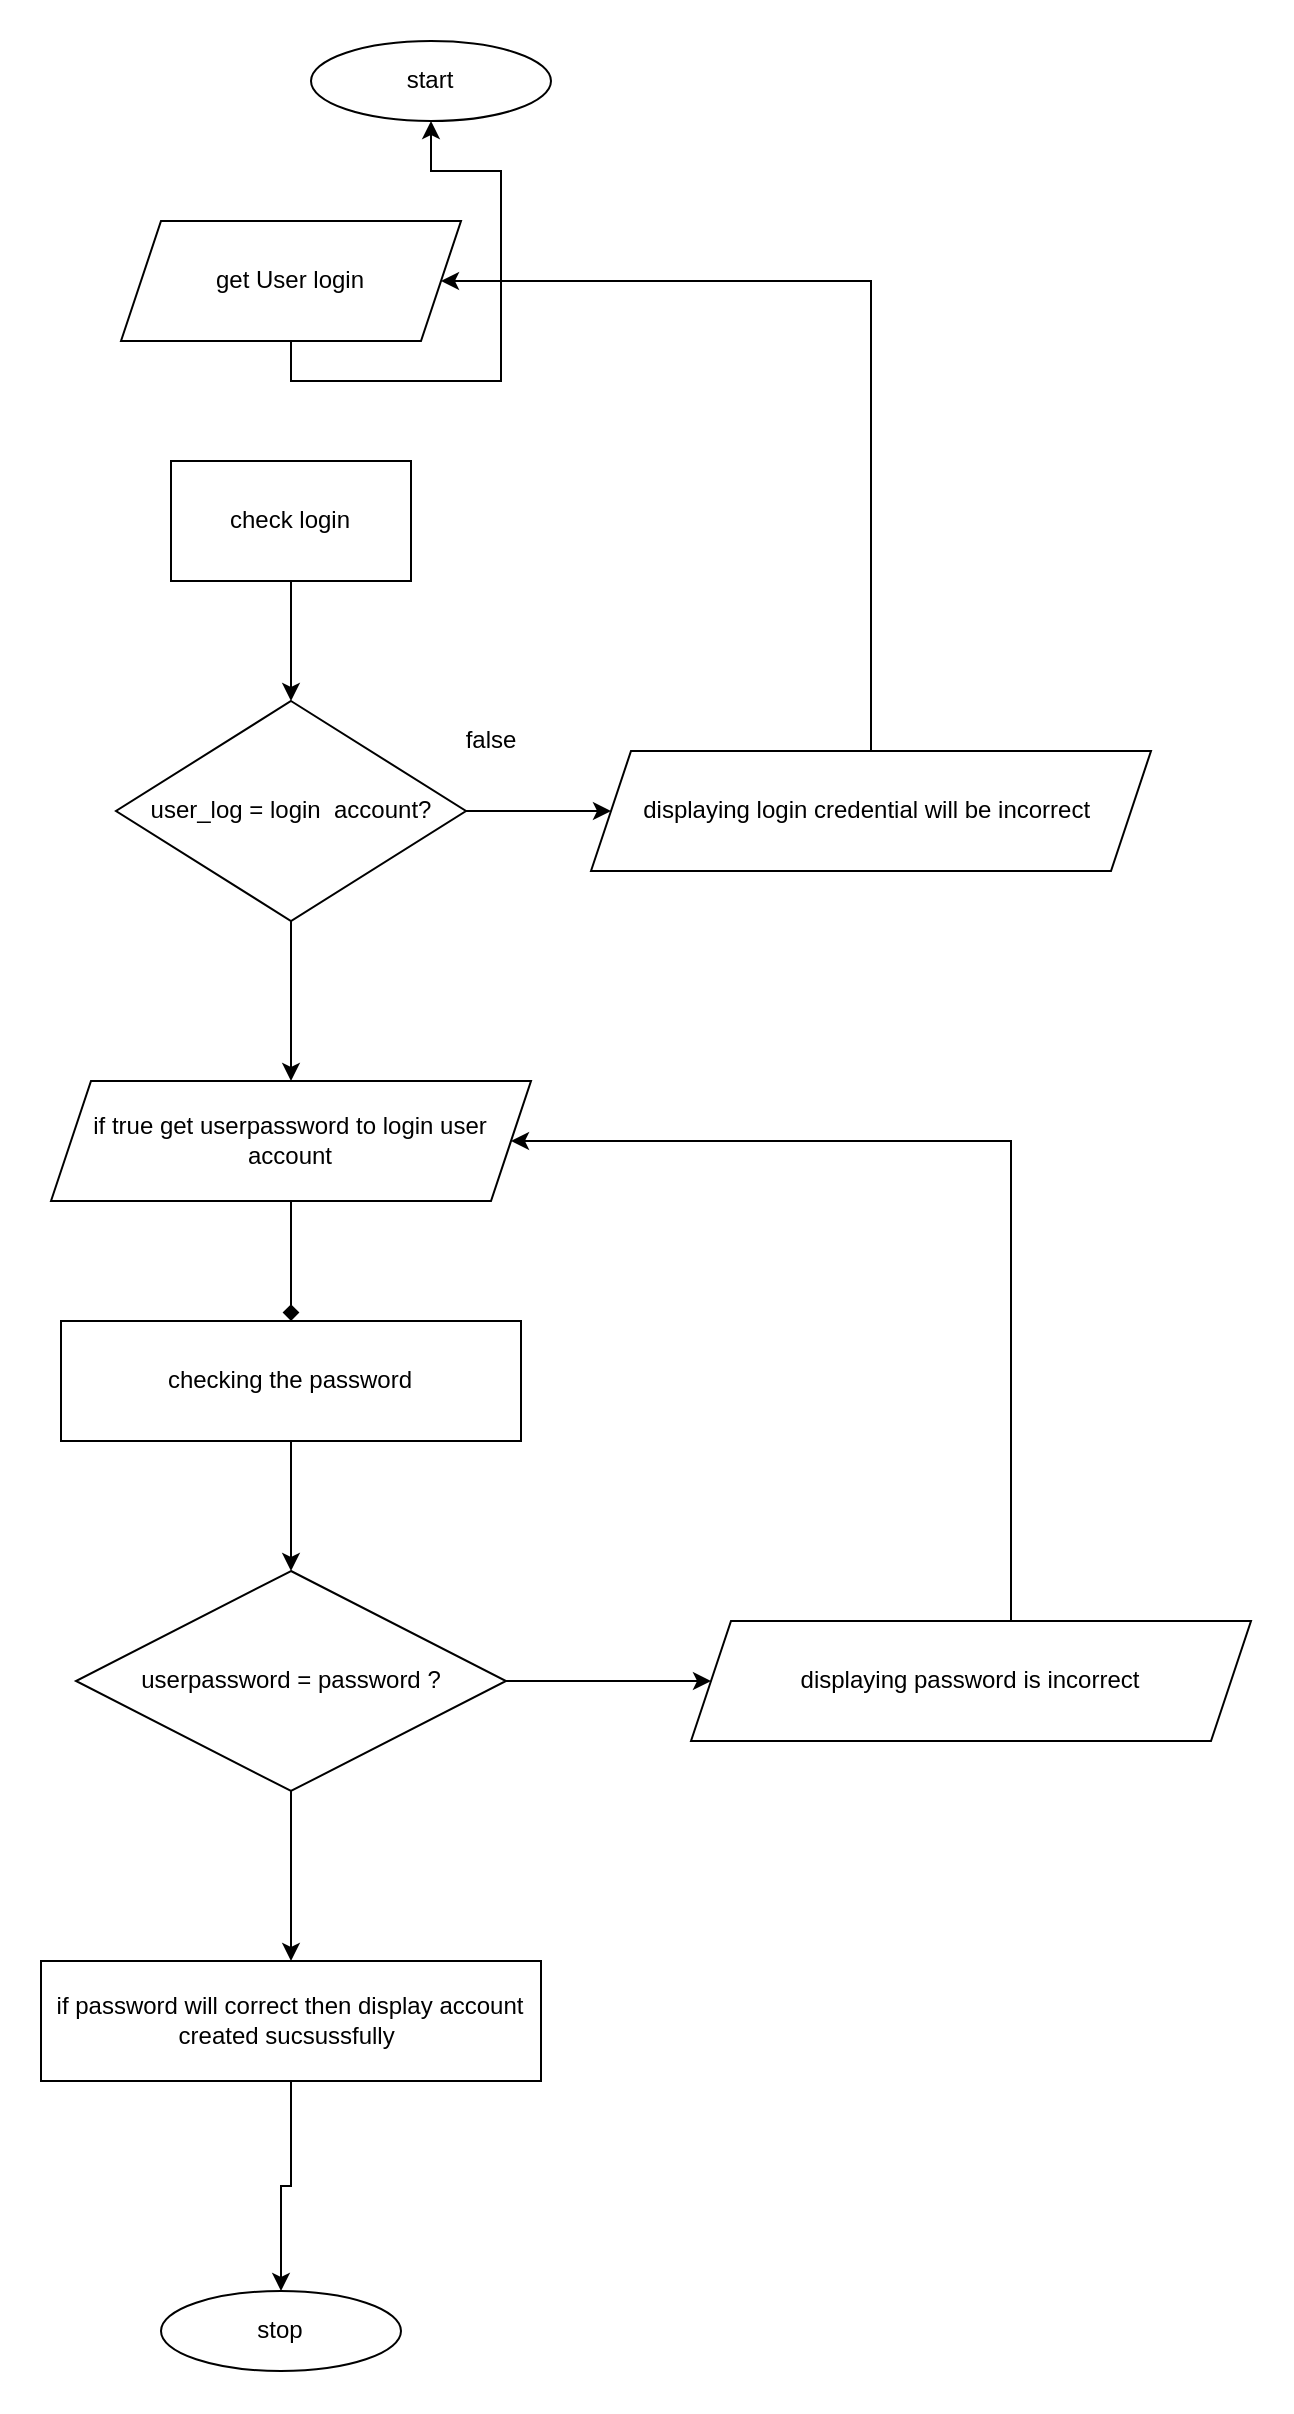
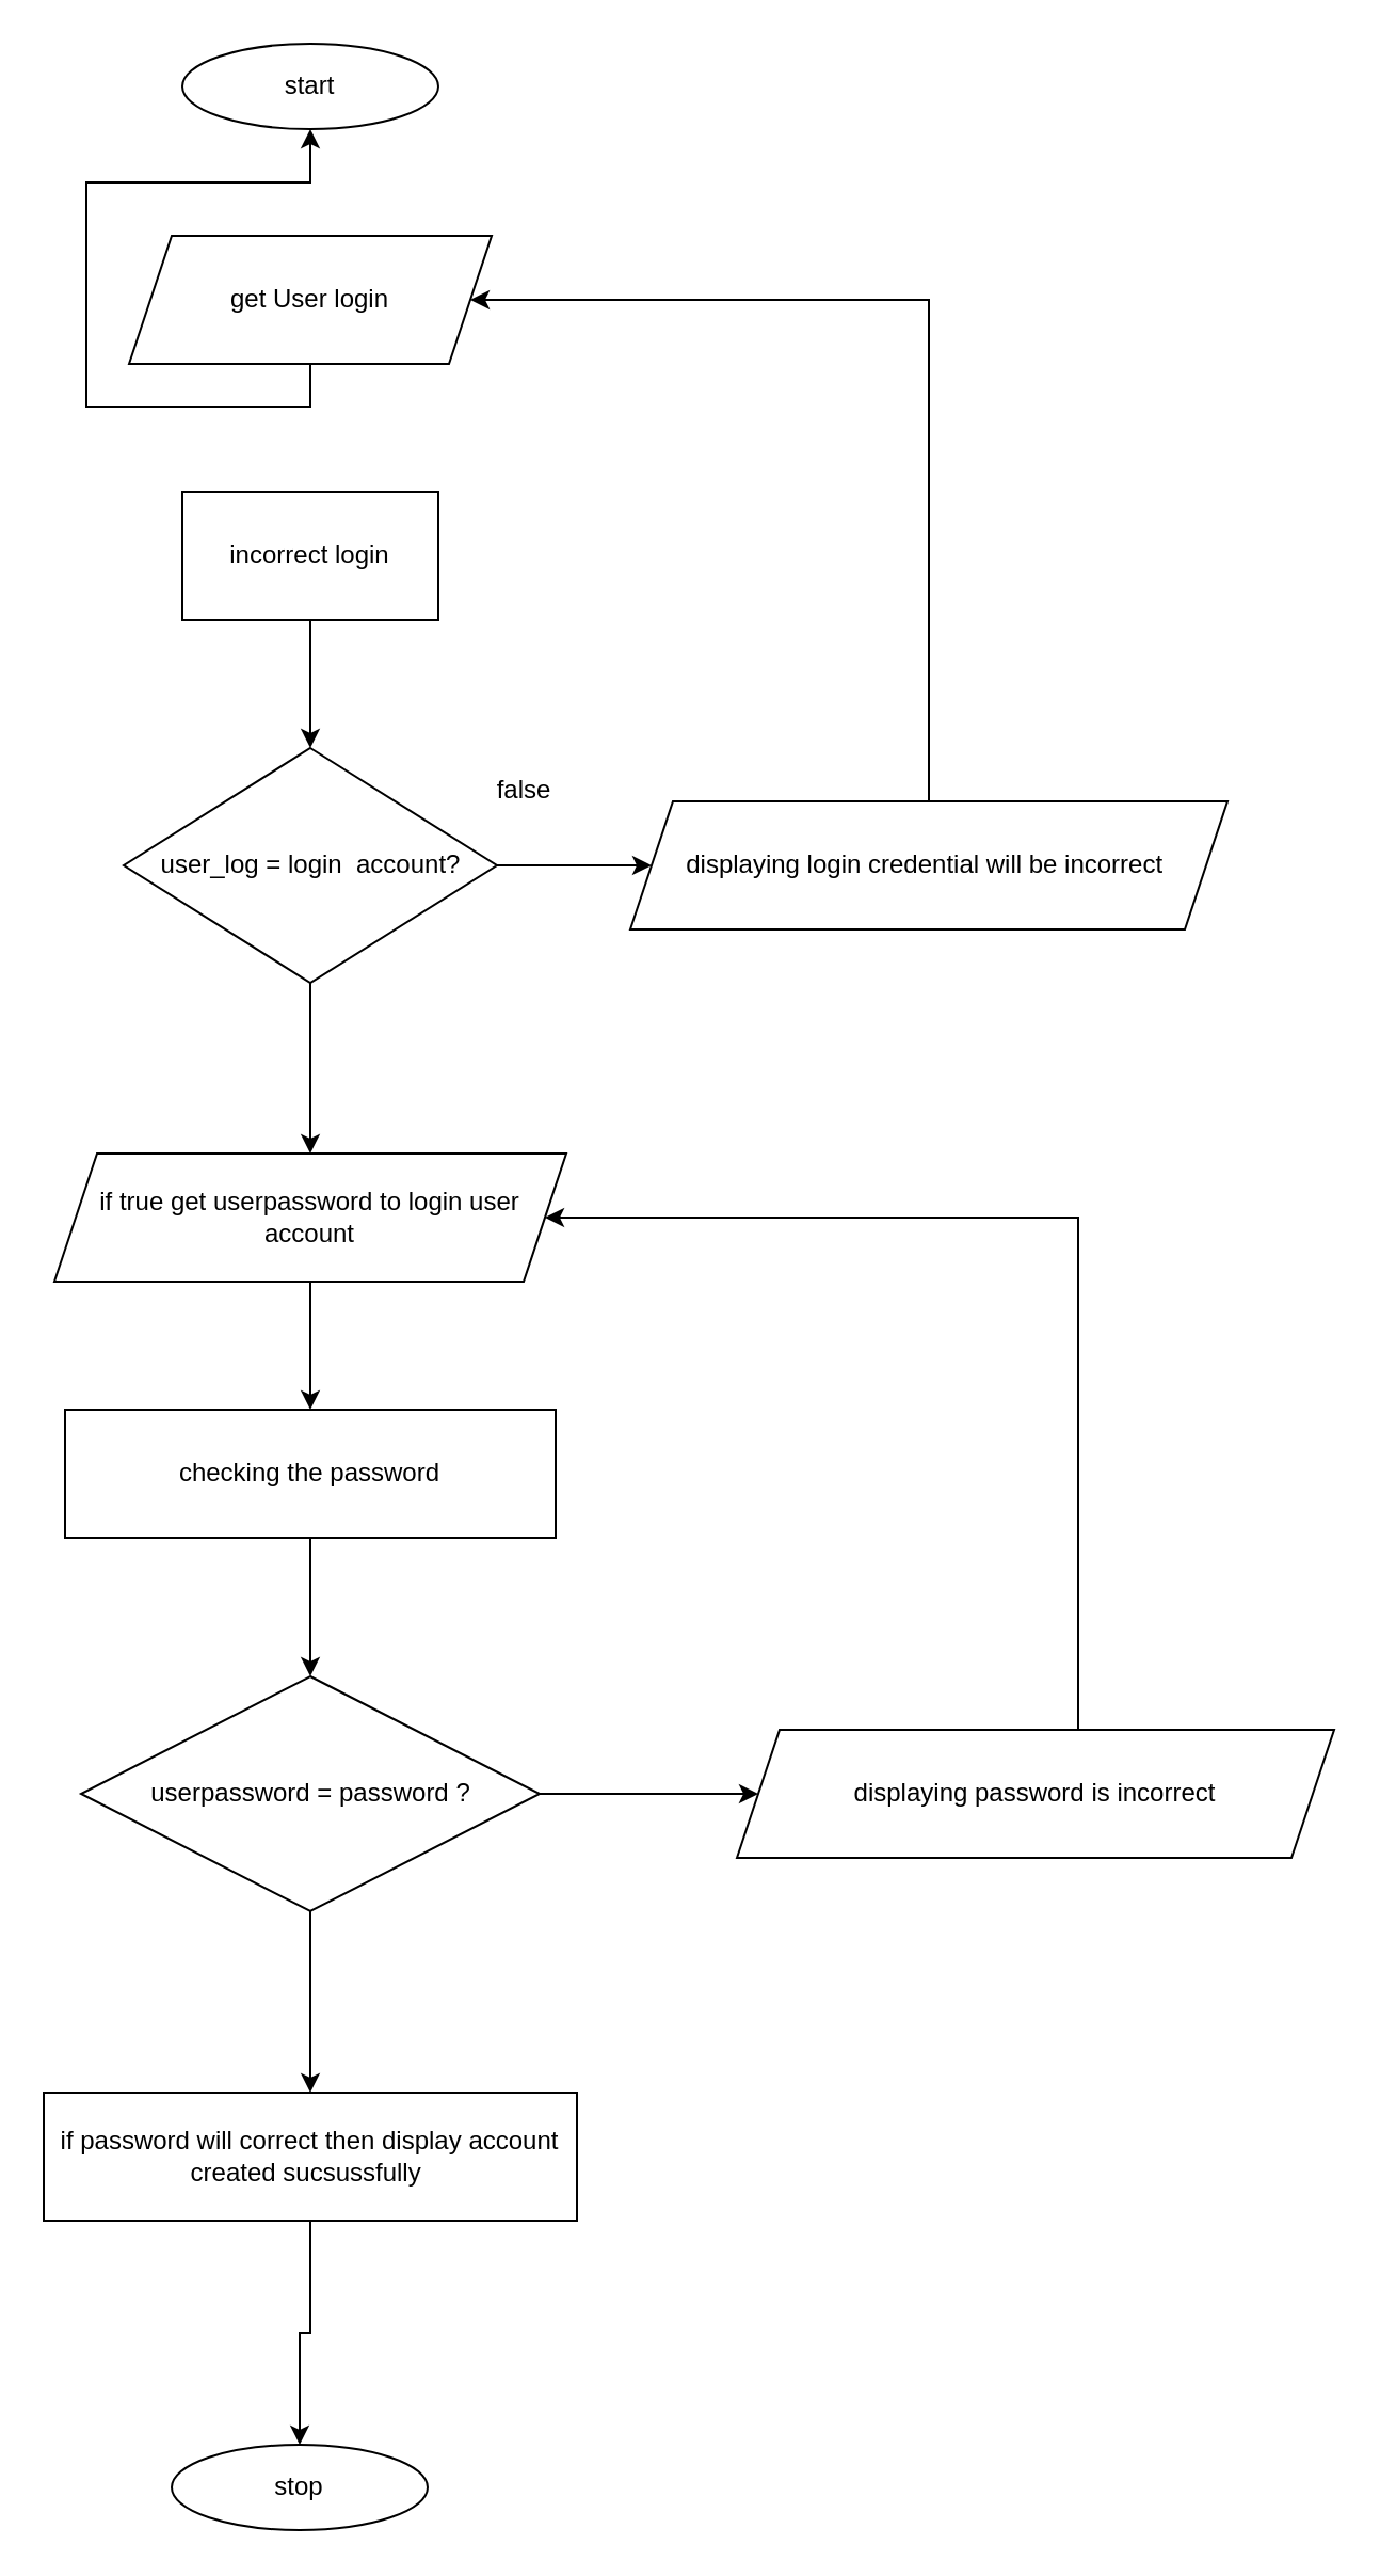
  <mxCell id="0" />
  <mxCell id="1" parent="0" />
- <mxCell id="2" value="start" style="ellipse;whiteSpace=wrap;html=1;" vertex="1" parent="1"><mxGeometry x="155" y="20" width="120" height="40" as="geometry" /></mxCell>
+ <mxCell id="2" value="start" style="ellipse;whiteSpace=wrap;html=1;" vertex="1" parent="1"><mxGeometry x="85" y="20" width="120" height="40" as="geometry" /></mxCell>
  <mxCell id="3" style="edgeStyle=orthogonalEdgeStyle;rounded=0;orthogonalLoop=1;jettySize=auto;html=1;entryX=0;entryY=0.5;entryDx=0;entryDy=0;" edge="1" parent="1" source="5" target="11"><mxGeometry relative="1" as="geometry" /></mxCell>
  <mxCell id="4" style="edgeStyle=orthogonalEdgeStyle;rounded=0;orthogonalLoop=1;jettySize=auto;html=1;exitX=0.5;exitY=1;exitDx=0;exitDy=0;" edge="1" parent="1" source="5" target="14"><mxGeometry relative="1" as="geometry" /></mxCell>
  <mxCell id="5" value="user_log = login&amp;nbsp; account?" style="rhombus;whiteSpace=wrap;html=1;" vertex="1" parent="1"><mxGeometry x="57.5" y="350" width="175" height="110" as="geometry" /></mxCell>
  <mxCell id="6" style="edgeStyle=orthogonalEdgeStyle;rounded=0;orthogonalLoop=1;jettySize=auto;html=1;exitX=0.5;exitY=1;exitDx=0;exitDy=0;" edge="1" parent="1" source="7" target="2"><mxGeometry relative="1" as="geometry" /></mxCell>
  <mxCell id="7" value="get User login" style="shape=parallelogram;perimeter=parallelogramPerimeter;whiteSpace=wrap;html=1;fixedSize=1;" vertex="1" parent="1"><mxGeometry x="60" y="110" width="170" height="60" as="geometry" /></mxCell>
  <mxCell id="8" style="edgeStyle=orthogonalEdgeStyle;rounded=0;orthogonalLoop=1;jettySize=auto;html=1;exitX=0.5;exitY=1;exitDx=0;exitDy=0;entryX=0.5;entryY=0;entryDx=0;entryDy=0;" edge="1" parent="1" source="9" target="5"><mxGeometry relative="1" as="geometry" /></mxCell>
- <mxCell id="9" value="check login" style="rounded=0;whiteSpace=wrap;html=1;" vertex="1" parent="1"><mxGeometry x="85" y="230" width="120" height="60" as="geometry" /></mxCell>
+ <mxCell id="9" value="incorrect login" style="rounded=0;whiteSpace=wrap;html=1;" vertex="1" parent="1"><mxGeometry x="85" y="230" width="120" height="60" as="geometry" /></mxCell>
  <mxCell id="10" style="edgeStyle=orthogonalEdgeStyle;rounded=0;orthogonalLoop=1;jettySize=auto;html=1;exitX=0.5;exitY=0;exitDx=0;exitDy=0;entryX=1;entryY=0.5;entryDx=0;entryDy=0;" edge="1" parent="1" source="11" target="7"><mxGeometry relative="1" as="geometry"><Array as="points"><mxPoint x="435" y="140" /></Array></mxGeometry></mxCell>
  <mxCell id="11" value="displaying login credential will be incorrect&amp;nbsp;" style="shape=parallelogram;perimeter=parallelogramPerimeter;whiteSpace=wrap;html=1;fixedSize=1;" vertex="1" parent="1"><mxGeometry x="295" y="375" width="280" height="60" as="geometry" /></mxCell>
  <mxCell id="12" value="false" style="text;html=1;align=center;verticalAlign=middle;resizable=0;points=[];autosize=1;strokeColor=none;fillColor=none;" vertex="1" parent="1"><mxGeometry x="225" y="360" width="40" height="20" as="geometry" /></mxCell>
- <mxCell id="13" style="edgeStyle=orthogonalEdgeStyle;rounded=0;orthogonalLoop=1;jettySize=auto;html=1;entryX=0.5;entryY=0;entryDx=0;entryDy=0;endArrow=diamond;" edge="1" parent="1" source="14" target="16"><mxGeometry relative="1" as="geometry" /></mxCell>
+ <mxCell id="13" style="edgeStyle=orthogonalEdgeStyle;rounded=0;orthogonalLoop=1;jettySize=auto;html=1;entryX=0.5;entryY=0;entryDx=0;entryDy=0;" edge="1" parent="1" source="14" target="16"><mxGeometry relative="1" as="geometry" /></mxCell>
  <mxCell id="14" value="if true get userpassword to login user account" style="shape=parallelogram;perimeter=parallelogramPerimeter;whiteSpace=wrap;html=1;fixedSize=1;" vertex="1" parent="1"><mxGeometry x="25" y="540" width="240" height="60" as="geometry" /></mxCell>
  <mxCell id="15" style="edgeStyle=orthogonalEdgeStyle;rounded=0;orthogonalLoop=1;jettySize=auto;html=1;exitX=0.5;exitY=1;exitDx=0;exitDy=0;entryX=0.5;entryY=0;entryDx=0;entryDy=0;" edge="1" parent="1" source="16" target="19"><mxGeometry relative="1" as="geometry" /></mxCell>
  <mxCell id="16" value="checking the password" style="rounded=0;whiteSpace=wrap;html=1;" vertex="1" parent="1"><mxGeometry x="30" y="660" width="230" height="60" as="geometry" /></mxCell>
  <mxCell id="17" style="edgeStyle=orthogonalEdgeStyle;rounded=0;orthogonalLoop=1;jettySize=auto;html=1;exitX=1;exitY=0.5;exitDx=0;exitDy=0;entryX=0;entryY=0.5;entryDx=0;entryDy=0;" edge="1" parent="1" source="19" target="21"><mxGeometry relative="1" as="geometry" /></mxCell>
  <mxCell id="18" style="edgeStyle=orthogonalEdgeStyle;rounded=0;orthogonalLoop=1;jettySize=auto;html=1;exitX=0.5;exitY=1;exitDx=0;exitDy=0;entryX=0.5;entryY=0;entryDx=0;entryDy=0;" edge="1" parent="1" source="19" target="23"><mxGeometry relative="1" as="geometry" /></mxCell>
  <mxCell id="19" value="userpassword = password ?" style="rhombus;whiteSpace=wrap;html=1;" vertex="1" parent="1"><mxGeometry x="37.5" y="785" width="215" height="110" as="geometry" /></mxCell>
  <mxCell id="20" style="edgeStyle=orthogonalEdgeStyle;rounded=0;orthogonalLoop=1;jettySize=auto;html=1;entryX=1;entryY=0.5;entryDx=0;entryDy=0;" edge="1" parent="1" source="21" target="14"><mxGeometry relative="1" as="geometry"><Array as="points"><mxPoint x="505" y="570" /></Array></mxGeometry></mxCell>
  <mxCell id="21" value="displaying password is incorrect" style="shape=parallelogram;perimeter=parallelogramPerimeter;whiteSpace=wrap;html=1;fixedSize=1;" vertex="1" parent="1"><mxGeometry x="345" y="810" width="280" height="60" as="geometry" /></mxCell>
  <mxCell id="22" style="edgeStyle=orthogonalEdgeStyle;rounded=0;orthogonalLoop=1;jettySize=auto;html=1;entryX=0.5;entryY=0;entryDx=0;entryDy=0;" edge="1" parent="1" source="23" target="24"><mxGeometry relative="1" as="geometry" /></mxCell>
  <mxCell id="23" value="if password will correct then display account created sucsussfully&amp;nbsp;" style="rounded=0;whiteSpace=wrap;html=1;" vertex="1" parent="1"><mxGeometry x="20" y="980" width="250" height="60" as="geometry" /></mxCell>
  <mxCell id="24" value="stop" style="ellipse;whiteSpace=wrap;html=1;" vertex="1" parent="1"><mxGeometry x="80" y="1145" width="120" height="40" as="geometry" /></mxCell>
